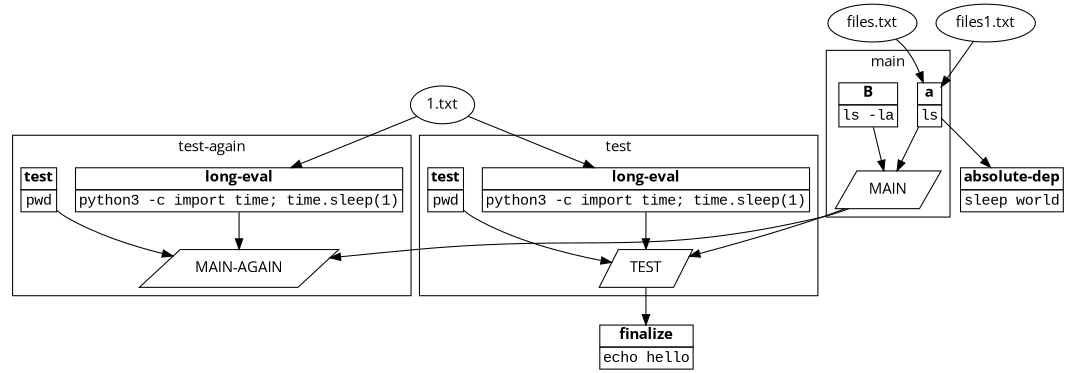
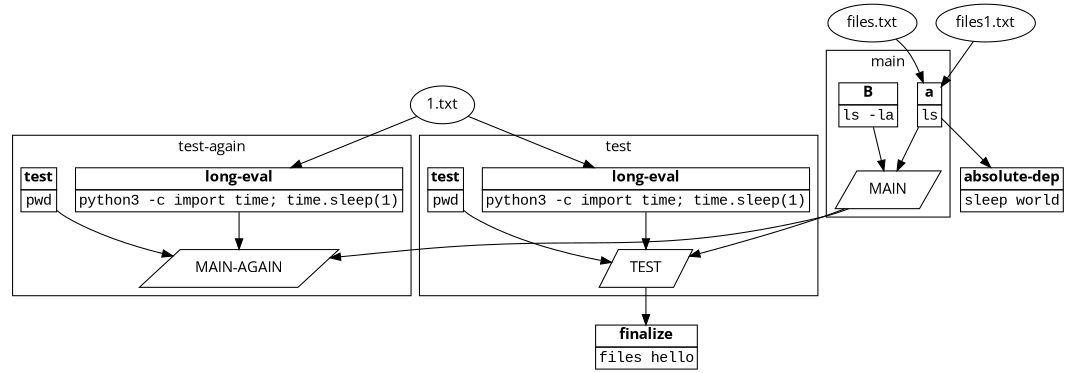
  digraph {
    fontname="Open Sans"
    node [fontname="Open Sans" shape=plain]
    edge [fontname="Open Sans"]
    n1 [label=<<table BORDER="0" CELLBORDER="1" CELLSPACING="0"><tr><td><b>B</b></td></tr><tr><td><font face="Courier New, Courier, monospace">ls -la</font></td></tr></table>>]
    n2 [label=MAIN shape=parallelogram]
    n3 [label=<<table BORDER="0" CELLBORDER="1" CELLSPACING="0"><tr><td><b>a</b></td></tr><tr><td><font face="Courier New, Courier, monospace">ls</font></td></tr></table>>]
    n4 [label=TEST shape=parallelogram]
    n5 [label=<<table BORDER="0" CELLBORDER="1" CELLSPACING="0"><tr><td><b>long-eval</b></td></tr><tr><td><font face="Courier New, Courier, monospace">python3 -c import time; time.sleep(1)</font></td></tr></table>>]
    n6 [label=<<table BORDER="0" CELLBORDER="1" CELLSPACING="0"><tr><td><b>test</b></td></tr><tr><td><font face="Courier New, Courier, monospace">pwd</font></td></tr></table>>]
    n7 [label="MAIN-AGAIN" shape=parallelogram]
    n8 [label=<<table BORDER="0" CELLBORDER="1" CELLSPACING="0"><tr><td><b>long-eval</b></td></tr><tr><td><font face="Courier New, Courier, monospace">python3 -c import time; time.sleep(1)</font></td></tr></table>>]
    n9 [label=<<table BORDER="0" CELLBORDER="1" CELLSPACING="0"><tr><td><b>test</b></td></tr><tr><td><font face="Courier New, Courier, monospace">pwd</font></td></tr></table>>]
    n10 [label=<<table BORDER="0" CELLBORDER="1" CELLSPACING="0"><tr><td><b>absolute-dep</b></td></tr><tr><td><font face="Courier New, Courier, monospace">sleep world</font></td></tr></table>>]
-   n11 [label=<<table BORDER="0" CELLBORDER="1" CELLSPACING="0"><tr><td><b>finalize</b></td></tr><tr><td><font face="Courier New, Courier, monospace">echo hello</font></td></tr></table>>]
+   n11 [label=<<table BORDER="0" CELLBORDER="1" CELLSPACING="0"><tr><td><b>finalize</b></td></tr><tr><td><font face="Courier New, Courier, monospace">files hello</font></td></tr></table>>]
    n12 [label="1.txt" shape=""]
    n13 [label="files.txt" shape=""]
    n14 [label="files1.txt" shape=""]
    subgraph cluster_1 {
      ID=cluster_s0
      label=main
      n1
      n2
      n3
    }
    subgraph cluster_2 {
      ID=cluster_s1
      label=test
      n4
      n5
      n6
    }
    subgraph cluster_3 {
      ID=cluster_s2
      label="test-again"
      n7
      n8
      n9
    }
    n1 -> n2
    n2 -> n4
    n2 -> n7
    n3 -> n2
    n3 -> n10
    n4 -> n11
    n5 -> n4
    n6 -> n4
    n8 -> n7
    n9 -> n7
    n12 -> n5
    n12 -> n8
    n13 -> n3
    n14 -> n3
  }
